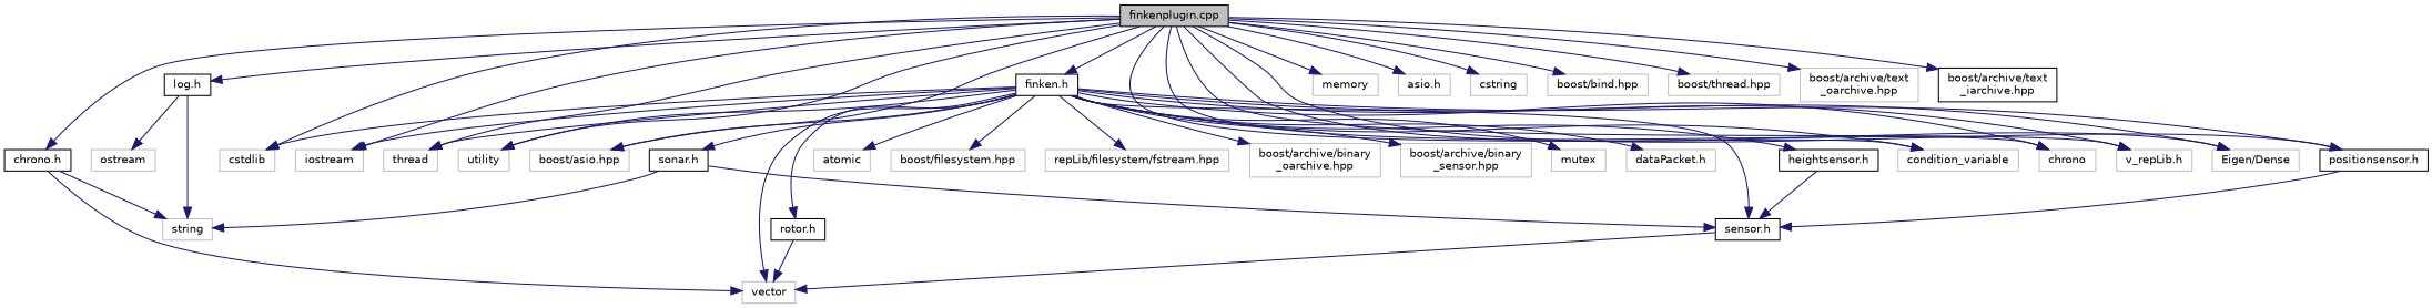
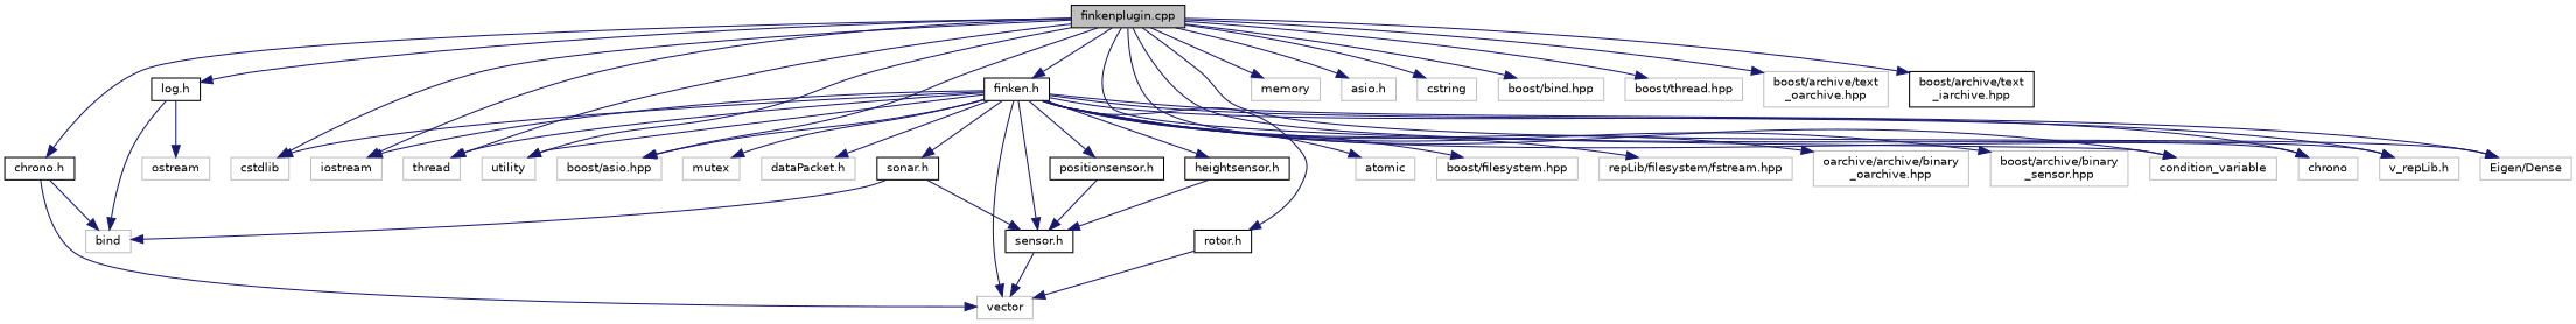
  digraph {
    node [color=grey75 fillcolor=white fontname=Helvetica fontsize=10 shape=record style=filled]
    edge [color=midnightblue fontname=Helvetica fontsize=10 labelfontname=Helvetica labelfontsize=10 style=solid]
    n1 [color=black fillcolor=grey75 fontcolor=black height=0.2 label="finkenplugin.cpp" width=0.4]
    n2 [color=black height=0.2 label="chrono.h" width=0.4]
    n3 [color=black height=0.2 label="log.h" width=0.4]
    n4 [color=black height=0.2 label="finken.h" width=0.4]
    n5 [height=0.2 label=memory width=0.4]
    n6 [height=0.2 label=cstdlib width=0.4]
    n7 [height=0.2 label=iostream width=0.4]
    n8 [height=0.2 label=thread width=0.4]
    n9 [height=0.2 label=utility width=0.4]
    n10 [height=0.2 label="boost/asio.hpp" width=0.4]
    n11 [height=0.2 label=condition_variable width=0.4]
    n12 [height=0.2 label=chrono width=0.4]
    n13 [height=0.2 label="v_repLib.h" width=0.4]
    n14 [color=black height=0.2 label="positionsensor.h" width=0.4]
    n15 [height=0.2 label="Eigen/Dense" width=0.4]
    n16 [height=0.2 label="asio.h" width=0.4]
    n17 [height=0.2 label=cstring width=0.4]
    n18 [height=0.2 label="boost/bind.hpp" width=0.4]
    n19 [height=0.2 label="boost/thread.hpp" width=0.4]
    n20 [height=0.2 label="boost/archive/text\l_oarchive.hpp" width=0.4]
    n21 [color=black height=0.2 label="boost/archive/text\l_iarchive.hpp" width=0.4]
-   n22 [height=0.2 label=string width=0.4]
+   n22 [height=0.2 label=bind width=0.4]
    n23 [height=0.2 label=vector width=0.4]
    n24 [height=0.2 label=ostream width=0.4]
    n25 [height=0.2 label=atomic width=0.4]
    n26 [height=0.2 label="boost/filesystem.hpp" width=0.4]
    n27 [height=0.2 label="repLib/filesystem/fstream.hpp" width=0.4]
-   n28 [height=0.2 label="boost/archive/binary\l_oarchive.hpp" width=0.4]
+   n28 [height=0.2 label="oarchive/archive/binary\l_oarchive.hpp" width=0.4]
    n29 [height=0.2 label="boost/archive/binary\l_sensor.hpp" width=0.4]
    n30 [height=0.2 label=mutex width=0.4]
    n31 [height=0.2 label="dataPacket.h" width=0.4]
    n32 [color=black height=0.2 label="sensor.h" width=0.4]
    n33 [color=black height=0.2 label="sonar.h" width=0.4]
    n34 [color=black height=0.2 label="heightsensor.h" width=0.4]
    n35 [color=black height=0.2 label="rotor.h" width=0.4]
    n1 -> n2
    n1 -> n3
    n1 -> n4
    n1 -> n5
    n1 -> n6
    n1 -> n7
    n1 -> n8
    n1 -> n9
    n1 -> n10
    n1 -> n11
    n1 -> n12
    n1 -> n13
-   n1 -> n14
    n1 -> n15
    n1 -> n16
    n1 -> n17
    n1 -> n18
    n1 -> n19
    n1 -> n20
    n1 -> n21
    n2 -> n22
    n2 -> n23
    n3 -> n22
    n3 -> n24
    n4 -> n6
    n4 -> n7
    n4 -> n8
    n4 -> n9
    n4 -> n10
    n4 -> n11
    n4 -> n12
    n4 -> n13
    n4 -> n14
    n4 -> n15
    n4 -> n23
    n4 -> n25
    n4 -> n26
    n4 -> n27
    n4 -> n28
    n4 -> n29
    n4 -> n30
    n4 -> n31
    n4 -> n32
    n4 -> n33
    n4 -> n34
    n4 -> n35
    n14 -> n32
    n32 -> n23
    n33 -> n22
    n33 -> n32
    n34 -> n32
    n35 -> n23
  }
